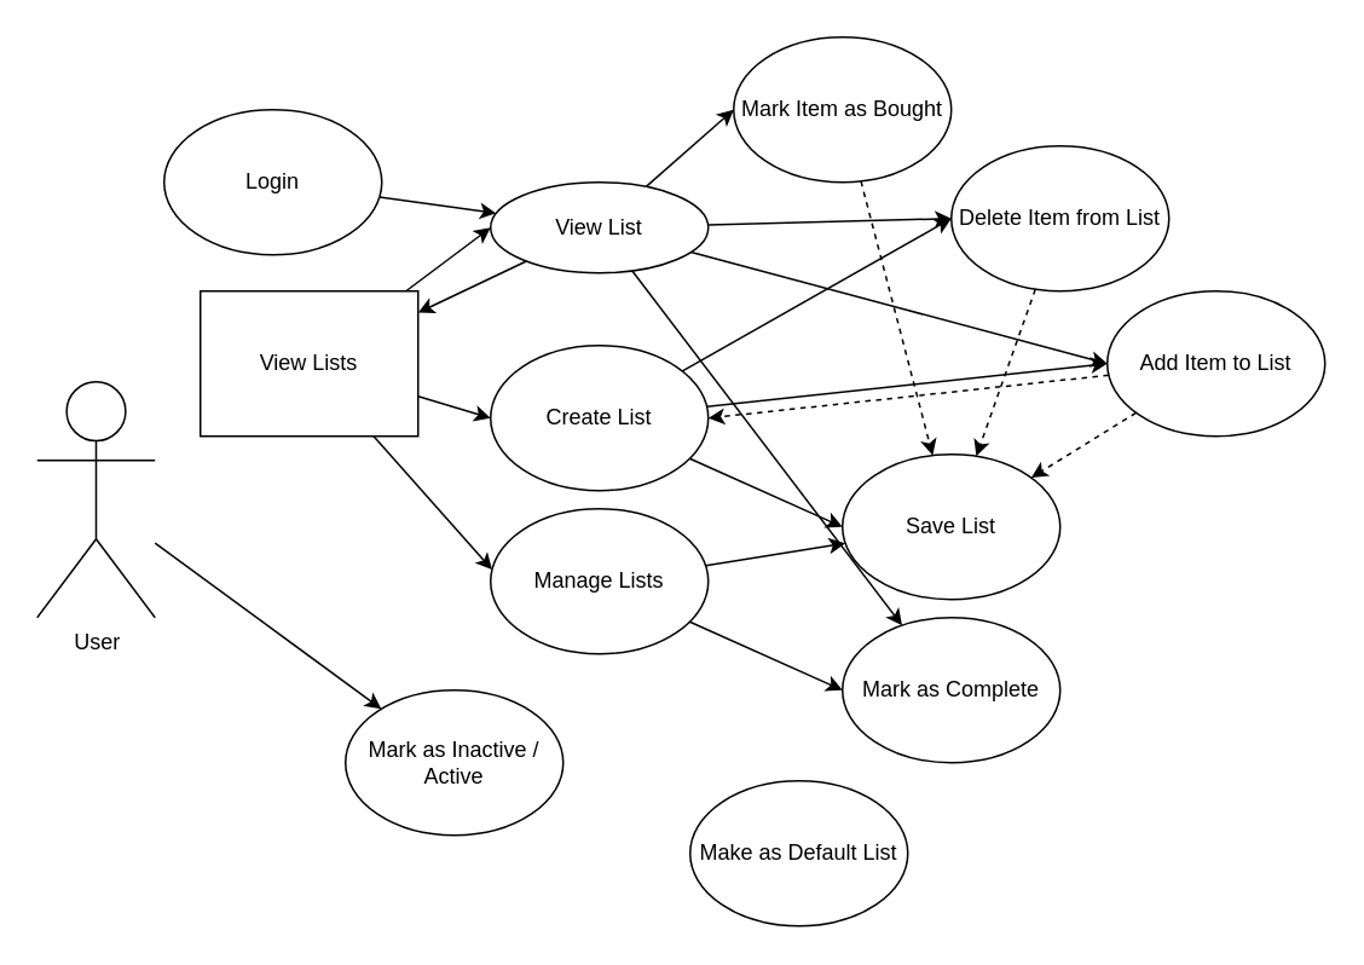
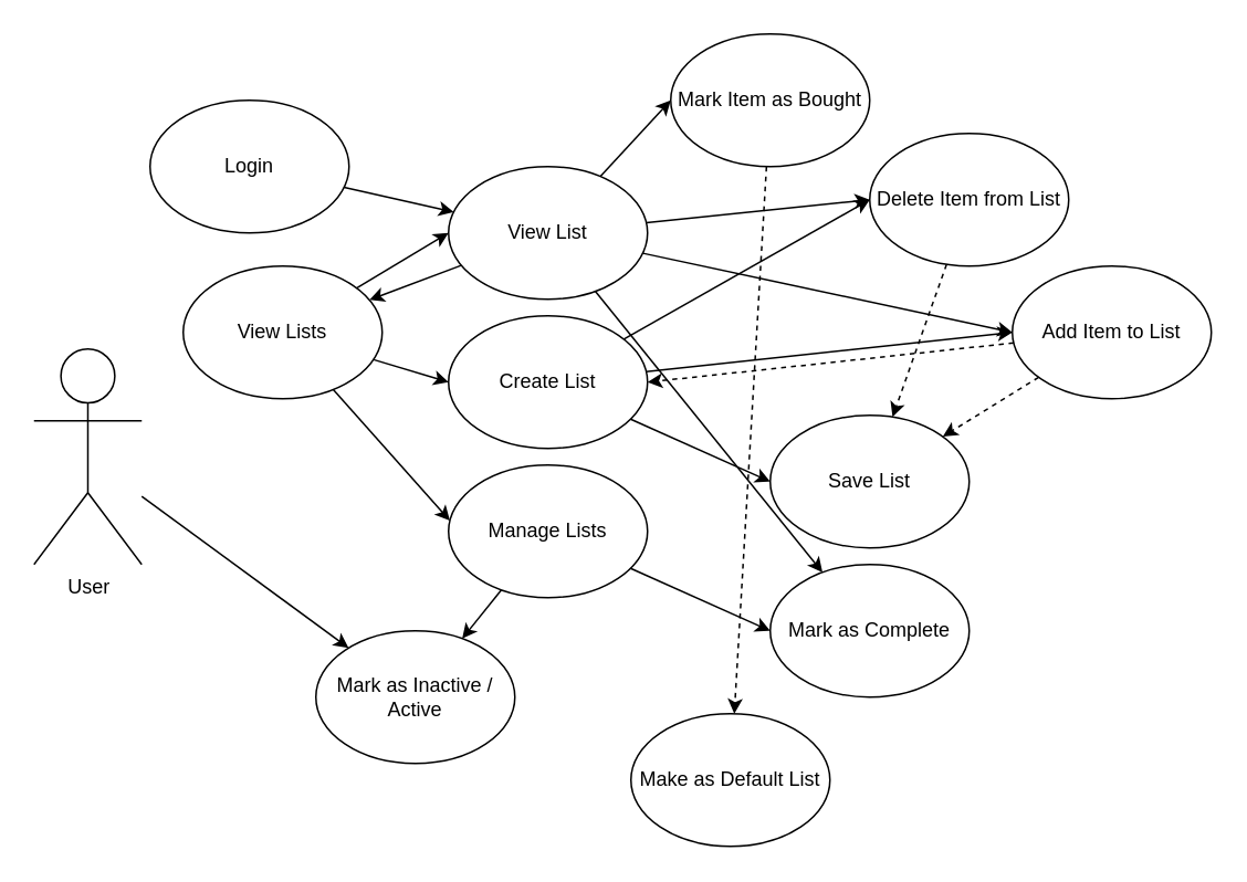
  <mxCell id="0" />
  <mxCell id="1" parent="0" />
  <mxCell id="2" style="edgeStyle=none;rounded=0;orthogonalLoop=1;jettySize=auto;html=1;" parent="1" source="3" target="29" edge="1"><mxGeometry relative="1" as="geometry" /></mxCell>
  <mxCell id="3" value="User" style="shape=umlActor;verticalLabelPosition=bottom;labelBackgroundColor=#ffffff;verticalAlign=top;html=1;outlineConnect=0;" parent="1" vertex="1"><mxGeometry x="20" y="210" width="65" height="130" as="geometry" /></mxCell>
  <mxCell id="4" style="rounded=0;orthogonalLoop=1;jettySize=auto;html=1;" edge="1" parent="1" source="5" target="11"><mxGeometry relative="1" as="geometry" /></mxCell>
  <mxCell id="5" value="Login" style="ellipse;whiteSpace=wrap;html=1;" parent="1" vertex="1"><mxGeometry x="90" y="60" width="120" height="80" as="geometry" /></mxCell>
  <mxCell id="6" style="edgeStyle=none;rounded=0;orthogonalLoop=1;jettySize=auto;html=1;entryX=0;entryY=0.5;entryDx=0;entryDy=0;" parent="1" source="11" target="20" edge="1"><mxGeometry relative="1" as="geometry" /></mxCell>
  <mxCell id="7" style="edgeStyle=none;rounded=0;orthogonalLoop=1;jettySize=auto;html=1;entryX=0;entryY=0.5;entryDx=0;entryDy=0;" parent="1" source="11" target="22" edge="1"><mxGeometry relative="1" as="geometry" /></mxCell>
  <mxCell id="8" style="edgeStyle=none;rounded=0;orthogonalLoop=1;jettySize=auto;html=1;entryX=0;entryY=0.5;entryDx=0;entryDy=0;" parent="1" source="11" target="25" edge="1"><mxGeometry relative="1" as="geometry" /></mxCell>
  <mxCell id="9" style="edgeStyle=none;rounded=0;orthogonalLoop=1;jettySize=auto;html=1;" parent="1" source="11" target="27" edge="1"><mxGeometry relative="1" as="geometry" /></mxCell>
  <mxCell id="10" style="edgeStyle=none;rounded=0;orthogonalLoop=1;jettySize=auto;html=1;" edge="1" parent="1" source="11" target="33"><mxGeometry relative="1" as="geometry" /></mxCell>
- <mxCell id="11" value="View List" style="ellipse;whiteSpace=wrap;html=1;" parent="1" vertex="1"><mxGeometry x="270" y="100" width="120" height="50" as="geometry" /></mxCell>
+ <mxCell id="11" value="View List" style="ellipse;whiteSpace=wrap;html=1;" parent="1" vertex="1"><mxGeometry x="270" y="100" width="120" height="80" as="geometry" /></mxCell>
  <mxCell id="12" style="edgeStyle=none;rounded=0;orthogonalLoop=1;jettySize=auto;html=1;entryX=0;entryY=0.5;entryDx=0;entryDy=0;" parent="1" source="15" target="25" edge="1"><mxGeometry relative="1" as="geometry" /></mxCell>
  <mxCell id="13" style="edgeStyle=none;rounded=0;orthogonalLoop=1;jettySize=auto;html=1;entryX=0;entryY=0.5;entryDx=0;entryDy=0;" parent="1" source="15" target="22" edge="1"><mxGeometry relative="1" as="geometry" /></mxCell>
  <mxCell id="14" style="edgeStyle=none;rounded=0;orthogonalLoop=1;jettySize=auto;html=1;entryX=0;entryY=0.5;entryDx=0;entryDy=0;" parent="1" source="15" target="26" edge="1"><mxGeometry relative="1" as="geometry" /></mxCell>
  <mxCell id="15" value="Create List" style="ellipse;whiteSpace=wrap;html=1;" parent="1" vertex="1"><mxGeometry x="270" y="190" width="120" height="80" as="geometry" /></mxCell>
  <mxCell id="16" style="edgeStyle=none;rounded=0;orthogonalLoop=1;jettySize=auto;html=1;entryX=0;entryY=0.5;entryDx=0;entryDy=0;" parent="1" source="18" target="27" edge="1"><mxGeometry relative="1" as="geometry" /></mxCell>
- <mxCell id="17" style="edgeStyle=none;rounded=0;orthogonalLoop=1;jettySize=auto;html=1;" parent="1" source="18" target="26" edge="1"><mxGeometry relative="1" as="geometry" /></mxCell>
+ <mxCell id="17" style="edgeStyle=none;rounded=0;orthogonalLoop=1;jettySize=auto;html=1;" parent="1" source="18" target="29" edge="1"><mxGeometry relative="1" as="geometry" /></mxCell>
  <mxCell id="18" value="Manage Lists" style="ellipse;whiteSpace=wrap;html=1;" parent="1" vertex="1"><mxGeometry x="270" y="280" width="120" height="80" as="geometry" /></mxCell>
- <mxCell id="19" style="edgeStyle=none;rounded=0;orthogonalLoop=1;jettySize=auto;html=1;dashed=1;" parent="1" source="20" target="26" edge="1"><mxGeometry relative="1" as="geometry" /></mxCell>
+ <mxCell id="19" style="edgeStyle=none;rounded=0;orthogonalLoop=1;jettySize=auto;html=1;dashed=1;" parent="1" source="20" target="28" edge="1"><mxGeometry relative="1" as="geometry" /></mxCell>
  <mxCell id="20" value="Mark Item as Bought" style="ellipse;whiteSpace=wrap;html=1;" parent="1" vertex="1"><mxGeometry x="404" y="20" width="120" height="80" as="geometry" /></mxCell>
  <mxCell id="21" style="edgeStyle=none;rounded=0;orthogonalLoop=1;jettySize=auto;html=1;dashed=1;" parent="1" source="22" target="26" edge="1"><mxGeometry relative="1" as="geometry" /></mxCell>
  <mxCell id="22" value="Delete Item from List" style="ellipse;whiteSpace=wrap;html=1;" parent="1" vertex="1"><mxGeometry x="524" y="80" width="120" height="80" as="geometry" /></mxCell>
  <mxCell id="23" style="edgeStyle=none;rounded=0;orthogonalLoop=1;jettySize=auto;html=1;dashed=1;" parent="1" source="25" target="26" edge="1"><mxGeometry relative="1" as="geometry" /></mxCell>
  <mxCell id="24" style="edgeStyle=none;rounded=0;orthogonalLoop=1;jettySize=auto;html=1;dashed=1;entryX=1;entryY=0.5;entryDx=0;entryDy=0;" edge="1" parent="1" source="25" target="15"><mxGeometry relative="1" as="geometry" /></mxCell>
  <mxCell id="25" value="Add Item to List" style="ellipse;whiteSpace=wrap;html=1;" parent="1" vertex="1"><mxGeometry x="610" y="160" width="120" height="80" as="geometry" /></mxCell>
  <mxCell id="26" value="Save List" style="ellipse;whiteSpace=wrap;html=1;" parent="1" vertex="1"><mxGeometry x="464" y="250" width="120" height="80" as="geometry" /></mxCell>
  <mxCell id="27" value="Mark as Complete" style="ellipse;whiteSpace=wrap;html=1;" parent="1" vertex="1"><mxGeometry x="464" y="340" width="120" height="80" as="geometry" /></mxCell>
  <mxCell id="28" value="Make as Default List" style="ellipse;whiteSpace=wrap;html=1;" parent="1" vertex="1"><mxGeometry x="380" y="430" width="120" height="80" as="geometry" /></mxCell>
  <mxCell id="29" value="Mark as Inactive / Active" style="ellipse;whiteSpace=wrap;html=1;" parent="1" vertex="1"><mxGeometry x="190" y="380" width="120" height="80" as="geometry" /></mxCell>
  <mxCell id="30" style="edgeStyle=none;rounded=0;orthogonalLoop=1;jettySize=auto;html=1;entryX=0;entryY=0.5;entryDx=0;entryDy=0;" edge="1" parent="1" source="33" target="11"><mxGeometry relative="1" as="geometry" /></mxCell>
  <mxCell id="31" style="edgeStyle=none;rounded=0;orthogonalLoop=1;jettySize=auto;html=1;entryX=0;entryY=0.5;entryDx=0;entryDy=0;" edge="1" parent="1" source="33" target="15"><mxGeometry relative="1" as="geometry" /></mxCell>
  <mxCell id="32" style="edgeStyle=none;rounded=0;orthogonalLoop=1;jettySize=auto;html=1;entryX=0.007;entryY=0.42;entryDx=0;entryDy=0;entryPerimeter=0;" edge="1" parent="1" source="33" target="18"><mxGeometry relative="1" as="geometry" /></mxCell>
- <mxCell id="33" value="View Lists" style="whiteSpace=wrap;html=1;rounded=0;" vertex="1" parent="1"><mxGeometry x="110" y="160" width="120" height="80" as="geometry" /></mxCell>
+ <mxCell id="33" value="View Lists" style="ellipse;whiteSpace=wrap;html=1;" vertex="1" parent="1"><mxGeometry x="110" y="160" width="120" height="80" as="geometry" /></mxCell>
